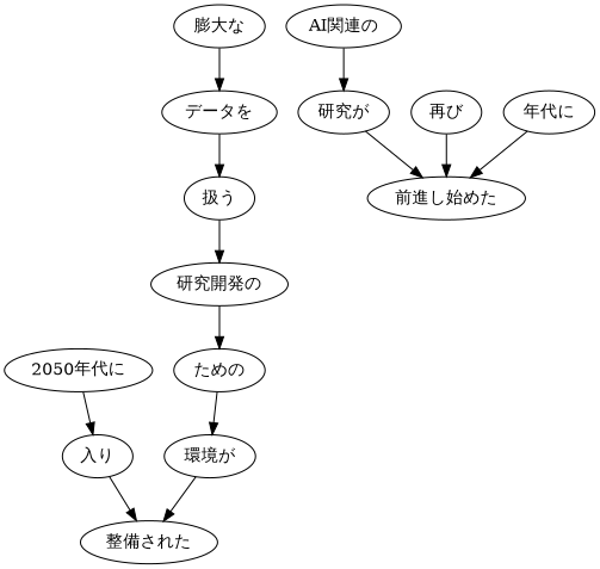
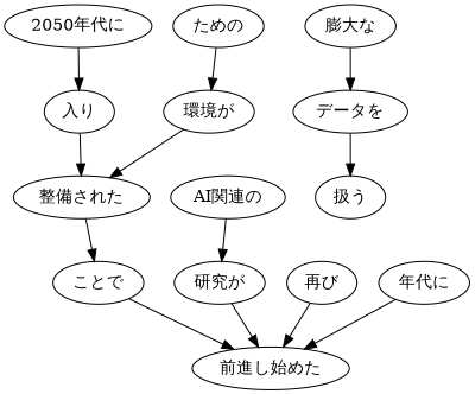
  digraph {
    n1 [label="2050年代に"]
    n2 [label="入り"]
    n3 [label="整備された"]
+   n4 [label="ことで"]
    n5 [label="前進し始めた"]
    n6 [label="膨大な"]
    n7 [label="データを"]
    n8 [label="扱う"]
-   n9 [label="研究開発の"]
    n10 [label="ための"]
    n11 [label="環境が"]
    n12 [label="AI関連の"]
    n13 [label="研究が"]
    n14 [label="再び"]
    n15 [label="年代に"]
    n1 -> n2
    n2 -> n3
+   n3 -> n4
+   n4 -> n5
    n6 -> n7
    n7 -> n8
-   n8 -> n9
-   n9 -> n10
    n10 -> n11
    n11 -> n3
    n12 -> n13
    n13 -> n5
    n14 -> n5
    n15 -> n5
  }
